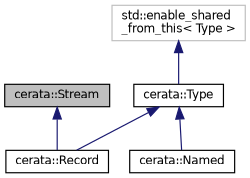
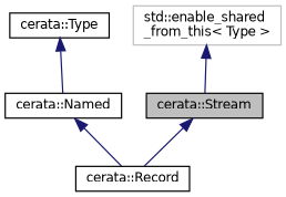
  digraph {
    node [color=black fillcolor=white fontname=Helvetica fontsize=10 shape=record style=filled]
    edge [color=midnightblue dir=back fontname=Helvetica fontsize=10 labelfontname=Helvetica labelfontsize=10 style=solid]
    n1 [fillcolor=grey75 fontcolor=black height=0.2 label="cerata::Stream" width=0.4]
    n2 [height=0.2 label="cerata::Record" width=0.4]
    n3 [height=0.2 label="cerata::Type" width=0.4]
    n4 [height=0.2 label="cerata::Named" width=0.4]
    n5 [color=grey75 height=0.2 label="std::enable_shared\l_from_this\< Type \>" width=0.4]
    n1 -> n2
-   n3 -> n2
+   n4 -> n2
    n3 -> n4
-   n5 -> n3
+   n5 -> n1
  }
